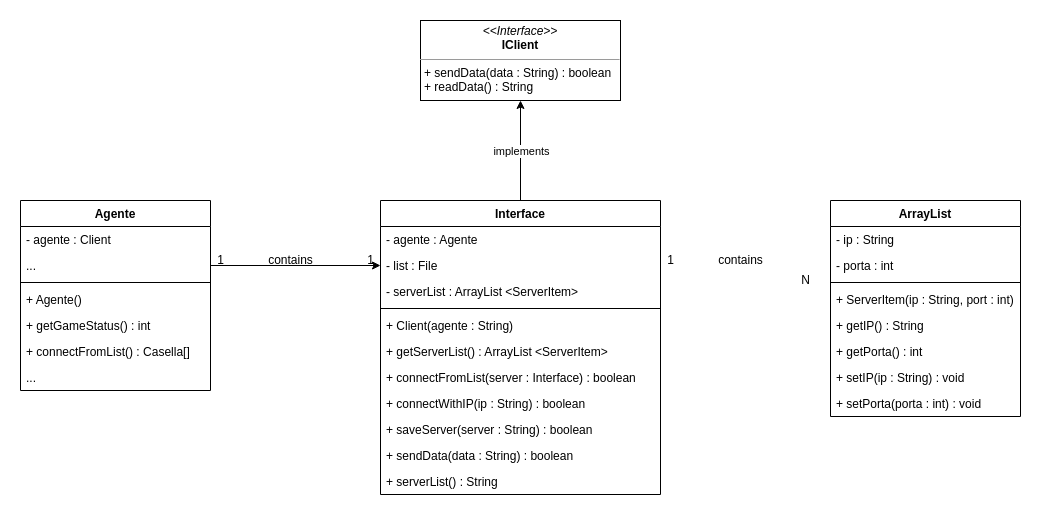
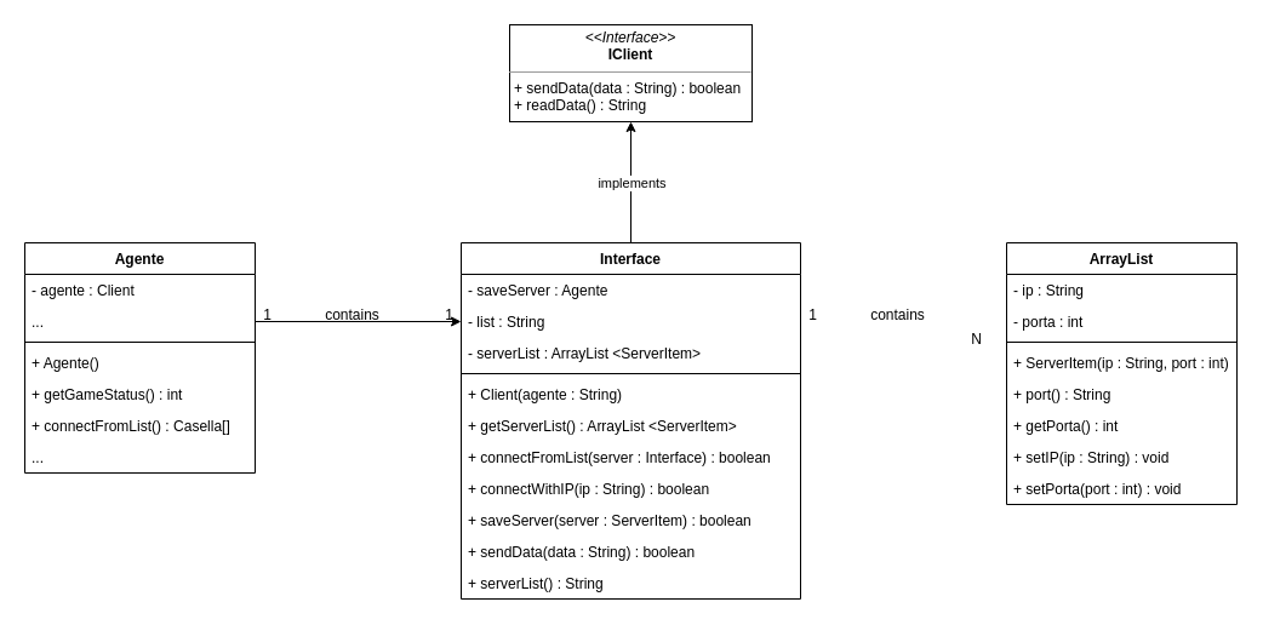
  <mxCell id="0" />
  <mxCell id="1" parent="0" />
  <mxCell id="2" style="edgeStyle=orthogonalEdgeStyle;rounded=0;orthogonalLoop=1;jettySize=auto;html=1;exitX=0.5;exitY=0;exitDx=0;exitDy=0;entryX=0.5;entryY=1;entryDx=0;entryDy=0;" edge="1" parent="1" source="4" target="40"><mxGeometry relative="1" as="geometry" /></mxCell>
  <mxCell id="3" value="implements" style="edgeLabel;html=1;align=center;verticalAlign=middle;resizable=0;points=[];" vertex="1" connectable="0" parent="2"><mxGeometry x="-0.244" y="-2" relative="1" as="geometry"><mxPoint x="-2" y="-12" as="offset" /></mxGeometry></mxCell>
  <mxCell id="4" value="Interface" style="swimlane;fontStyle=1;align=center;verticalAlign=top;childLayout=stackLayout;horizontal=1;startSize=26;horizontalStack=0;resizeParent=1;resizeLast=0;collapsible=1;marginBottom=0;rounded=0;shadow=0;strokeWidth=1;" vertex="1" parent="1"><mxGeometry x="380" y="200" width="280" height="294" as="geometry"><mxRectangle x="230" y="140" width="160" height="26" as="alternateBounds" /></mxGeometry></mxCell>
- <mxCell id="5" value="- agente : Agente" style="text;align=left;verticalAlign=top;spacingLeft=4;spacingRight=4;overflow=hidden;rotatable=0;points=[[0,0.5],[1,0.5]];portConstraint=eastwest;rounded=0;shadow=0;html=0;" vertex="1" parent="4"><mxGeometry y="26" width="280" height="26" as="geometry" /></mxCell>
- <mxCell id="6" value="- list : File" style="text;align=left;verticalAlign=top;spacingLeft=4;spacingRight=4;overflow=hidden;rotatable=0;points=[[0,0.5],[1,0.5]];portConstraint=eastwest;rounded=0;shadow=0;html=0;" vertex="1" parent="4"><mxGeometry y="52" width="280" height="26" as="geometry" /></mxCell>
+ <mxCell id="5" value="- saveServer : Agente" style="text;align=left;verticalAlign=top;spacingLeft=4;spacingRight=4;overflow=hidden;rotatable=0;points=[[0,0.5],[1,0.5]];portConstraint=eastwest;rounded=0;shadow=0;html=0;" vertex="1" parent="4"><mxGeometry y="26" width="280" height="26" as="geometry" /></mxCell>
+ <mxCell id="6" value="- list : String" style="text;align=left;verticalAlign=top;spacingLeft=4;spacingRight=4;overflow=hidden;rotatable=0;points=[[0,0.5],[1,0.5]];portConstraint=eastwest;rounded=0;shadow=0;html=0;" vertex="1" parent="4"><mxGeometry y="52" width="280" height="26" as="geometry" /></mxCell>
  <mxCell id="7" value="- serverList : ArrayList &lt;ServerItem&gt;" style="text;align=left;verticalAlign=top;spacingLeft=4;spacingRight=4;overflow=hidden;rotatable=0;points=[[0,0.5],[1,0.5]];portConstraint=eastwest;rounded=0;shadow=0;html=0;" vertex="1" parent="4"><mxGeometry y="78" width="280" height="26" as="geometry" /></mxCell>
  <mxCell id="8" value="" style="line;html=1;strokeWidth=1;align=left;verticalAlign=middle;spacingTop=-1;spacingLeft=3;spacingRight=3;rotatable=0;labelPosition=right;points=[];portConstraint=eastwest;" vertex="1" parent="4"><mxGeometry y="104" width="280" height="8" as="geometry" /></mxCell>
  <mxCell id="9" value="+ Client(agente : String)" style="text;align=left;verticalAlign=top;spacingLeft=4;spacingRight=4;overflow=hidden;rotatable=0;points=[[0,0.5],[1,0.5]];portConstraint=eastwest;" vertex="1" parent="4"><mxGeometry y="112" width="280" height="26" as="geometry" /></mxCell>
  <mxCell id="10" value="+ getServerList() : ArrayList &lt;ServerItem&gt;" style="text;align=left;verticalAlign=top;spacingLeft=4;spacingRight=4;overflow=hidden;rotatable=0;points=[[0,0.5],[1,0.5]];portConstraint=eastwest;" vertex="1" parent="4"><mxGeometry y="138" width="280" height="26" as="geometry" /></mxCell>
  <mxCell id="11" value="+ connectFromList(server : Interface) : boolean" style="text;align=left;verticalAlign=top;spacingLeft=4;spacingRight=4;overflow=hidden;rotatable=0;points=[[0,0.5],[1,0.5]];portConstraint=eastwest;" vertex="1" parent="4"><mxGeometry y="164" width="280" height="26" as="geometry" /></mxCell>
  <mxCell id="12" value="+ connectWithIP(ip : String) : boolean" style="text;align=left;verticalAlign=top;spacingLeft=4;spacingRight=4;overflow=hidden;rotatable=0;points=[[0,0.5],[1,0.5]];portConstraint=eastwest;" vertex="1" parent="4"><mxGeometry y="190" width="280" height="26" as="geometry" /></mxCell>
- <mxCell id="13" value="+ saveServer(server : String) : boolean" style="text;align=left;verticalAlign=top;spacingLeft=4;spacingRight=4;overflow=hidden;rotatable=0;points=[[0,0.5],[1,0.5]];portConstraint=eastwest;" vertex="1" parent="4"><mxGeometry y="216" width="280" height="26" as="geometry" /></mxCell>
+ <mxCell id="13" value="+ saveServer(server : ServerItem) : boolean" style="text;align=left;verticalAlign=top;spacingLeft=4;spacingRight=4;overflow=hidden;rotatable=0;points=[[0,0.5],[1,0.5]];portConstraint=eastwest;" vertex="1" parent="4"><mxGeometry y="216" width="280" height="26" as="geometry" /></mxCell>
  <mxCell id="14" value="+ sendData(data : String) : boolean" style="text;align=left;verticalAlign=top;spacingLeft=4;spacingRight=4;overflow=hidden;rotatable=0;points=[[0,0.5],[1,0.5]];portConstraint=eastwest;" vertex="1" parent="4"><mxGeometry y="242" width="280" height="26" as="geometry" /></mxCell>
  <mxCell id="15" value="+ serverList() : String" style="text;align=left;verticalAlign=top;spacingLeft=4;spacingRight=4;overflow=hidden;rotatable=0;points=[[0,0.5],[1,0.5]];portConstraint=eastwest;" vertex="1" parent="4"><mxGeometry y="268" width="280" height="26" as="geometry" /></mxCell>
  <mxCell id="16" value="ArrayList" style="swimlane;fontStyle=1;align=center;verticalAlign=top;childLayout=stackLayout;horizontal=1;startSize=26;horizontalStack=0;resizeParent=1;resizeLast=0;collapsible=1;marginBottom=0;rounded=0;shadow=0;strokeWidth=1;" vertex="1" parent="1"><mxGeometry x="830" y="200" width="190" height="216" as="geometry"><mxRectangle x="230" y="140" width="160" height="26" as="alternateBounds" /></mxGeometry></mxCell>
  <mxCell id="17" value="- ip : String" style="text;align=left;verticalAlign=top;spacingLeft=4;spacingRight=4;overflow=hidden;rotatable=0;points=[[0,0.5],[1,0.5]];portConstraint=eastwest;" vertex="1" parent="16"><mxGeometry y="26" width="190" height="26" as="geometry" /></mxCell>
  <mxCell id="18" value="- porta : int" style="text;align=left;verticalAlign=top;spacingLeft=4;spacingRight=4;overflow=hidden;rotatable=0;points=[[0,0.5],[1,0.5]];portConstraint=eastwest;rounded=0;shadow=0;html=0;" vertex="1" parent="16"><mxGeometry y="52" width="190" height="26" as="geometry" /></mxCell>
  <mxCell id="19" value="" style="line;html=1;strokeWidth=1;align=left;verticalAlign=middle;spacingTop=-1;spacingLeft=3;spacingRight=3;rotatable=0;labelPosition=right;points=[];portConstraint=eastwest;" vertex="1" parent="16"><mxGeometry y="78" width="190" height="8" as="geometry" /></mxCell>
  <mxCell id="20" value="+ ServerItem(ip : String, port : int)" style="text;align=left;verticalAlign=top;spacingLeft=4;spacingRight=4;overflow=hidden;rotatable=0;points=[[0,0.5],[1,0.5]];portConstraint=eastwest;" vertex="1" parent="16"><mxGeometry y="86" width="190" height="26" as="geometry" /></mxCell>
- <mxCell id="21" value="+ getIP() : String" style="text;align=left;verticalAlign=top;spacingLeft=4;spacingRight=4;overflow=hidden;rotatable=0;points=[[0,0.5],[1,0.5]];portConstraint=eastwest;" vertex="1" parent="16"><mxGeometry y="112" width="190" height="26" as="geometry" /></mxCell>
+ <mxCell id="21" value="+ port() : String" style="text;align=left;verticalAlign=top;spacingLeft=4;spacingRight=4;overflow=hidden;rotatable=0;points=[[0,0.5],[1,0.5]];portConstraint=eastwest;" vertex="1" parent="16"><mxGeometry y="112" width="190" height="26" as="geometry" /></mxCell>
  <mxCell id="22" value="+ getPorta() : int" style="text;align=left;verticalAlign=top;spacingLeft=4;spacingRight=4;overflow=hidden;rotatable=0;points=[[0,0.5],[1,0.5]];portConstraint=eastwest;" vertex="1" parent="16"><mxGeometry y="138" width="190" height="26" as="geometry" /></mxCell>
  <mxCell id="23" value="+ setIP(ip : String) : void" style="text;align=left;verticalAlign=top;spacingLeft=4;spacingRight=4;overflow=hidden;rotatable=0;points=[[0,0.5],[1,0.5]];portConstraint=eastwest;" vertex="1" parent="16"><mxGeometry y="164" width="190" height="26" as="geometry" /></mxCell>
- <mxCell id="24" value="+ setPorta(porta : int) : void" style="text;align=left;verticalAlign=top;spacingLeft=4;spacingRight=4;overflow=hidden;rotatable=0;points=[[0,0.5],[1,0.5]];portConstraint=eastwest;" vertex="1" parent="16"><mxGeometry y="190" width="190" height="26" as="geometry" /></mxCell>
+ <mxCell id="24" value="+ setPorta(port : int) : void" style="text;align=left;verticalAlign=top;spacingLeft=4;spacingRight=4;overflow=hidden;rotatable=0;points=[[0,0.5],[1,0.5]];portConstraint=eastwest;" vertex="1" parent="16"><mxGeometry y="190" width="190" height="26" as="geometry" /></mxCell>
  <mxCell id="25" value="contains" style="text;html=1;align=center;verticalAlign=middle;resizable=0;points=[];autosize=1;strokeColor=none;fillColor=none;" vertex="1" parent="1"><mxGeometry x="710" y="250" width="60" height="20" as="geometry" /></mxCell>
  <mxCell id="26" value="1" style="text;html=1;align=center;verticalAlign=middle;resizable=0;points=[];autosize=1;strokeColor=none;fillColor=none;" vertex="1" parent="1"><mxGeometry x="660" y="250" width="20" height="20" as="geometry" /></mxCell>
  <mxCell id="27" value="N" style="text;html=1;align=center;verticalAlign=middle;resizable=0;points=[];autosize=1;strokeColor=none;fillColor=none;" vertex="1" parent="1"><mxGeometry x="795" y="270" width="20" height="20" as="geometry" /></mxCell>
  <mxCell id="28" value="Agente" style="swimlane;fontStyle=1;align=center;verticalAlign=top;childLayout=stackLayout;horizontal=1;startSize=26;horizontalStack=0;resizeParent=1;resizeLast=0;collapsible=1;marginBottom=0;rounded=0;shadow=0;strokeWidth=1;" vertex="1" parent="1"><mxGeometry x="20" y="200" width="190" height="190" as="geometry"><mxRectangle x="230" y="140" width="160" height="26" as="alternateBounds" /></mxGeometry></mxCell>
  <mxCell id="29" value="- agente : Client" style="text;align=left;verticalAlign=top;spacingLeft=4;spacingRight=4;overflow=hidden;rotatable=0;points=[[0,0.5],[1,0.5]];portConstraint=eastwest;" vertex="1" parent="28"><mxGeometry y="26" width="190" height="26" as="geometry" /></mxCell>
  <mxCell id="30" value="..." style="text;align=left;verticalAlign=top;spacingLeft=4;spacingRight=4;overflow=hidden;rotatable=0;points=[[0,0.5],[1,0.5]];portConstraint=eastwest;rounded=0;shadow=0;html=0;" vertex="1" parent="28"><mxGeometry y="52" width="190" height="26" as="geometry" /></mxCell>
  <mxCell id="31" value="" style="line;html=1;strokeWidth=1;align=left;verticalAlign=middle;spacingTop=-1;spacingLeft=3;spacingRight=3;rotatable=0;labelPosition=right;points=[];portConstraint=eastwest;" vertex="1" parent="28"><mxGeometry y="78" width="190" height="8" as="geometry" /></mxCell>
  <mxCell id="32" value="+ Agente()" style="text;align=left;verticalAlign=top;spacingLeft=4;spacingRight=4;overflow=hidden;rotatable=0;points=[[0,0.5],[1,0.5]];portConstraint=eastwest;" vertex="1" parent="28"><mxGeometry y="86" width="190" height="26" as="geometry" /></mxCell>
  <mxCell id="33" value="+ getGameStatus() : int" style="text;align=left;verticalAlign=top;spacingLeft=4;spacingRight=4;overflow=hidden;rotatable=0;points=[[0,0.5],[1,0.5]];portConstraint=eastwest;" vertex="1" parent="28"><mxGeometry y="112" width="190" height="26" as="geometry" /></mxCell>
  <mxCell id="34" value="+ connectFromList() : Casella[]" style="text;align=left;verticalAlign=top;spacingLeft=4;spacingRight=4;overflow=hidden;rotatable=0;points=[[0,0.5],[1,0.5]];portConstraint=eastwest;" vertex="1" parent="28"><mxGeometry y="138" width="190" height="26" as="geometry" /></mxCell>
  <mxCell id="35" value="..." style="text;align=left;verticalAlign=top;spacingLeft=4;spacingRight=4;overflow=hidden;rotatable=0;points=[[0,0.5],[1,0.5]];portConstraint=eastwest;" vertex="1" parent="28"><mxGeometry y="164" width="190" height="26" as="geometry" /></mxCell>
  <mxCell id="36" style="edgeStyle=orthogonalEdgeStyle;rounded=0;orthogonalLoop=1;jettySize=auto;html=1;exitX=1;exitY=0.5;exitDx=0;exitDy=0;entryX=0;entryY=0.5;entryDx=0;entryDy=0;" edge="1" parent="1" source="30" target="6"><mxGeometry relative="1" as="geometry" /></mxCell>
  <mxCell id="37" value="contains" style="text;html=1;align=center;verticalAlign=middle;resizable=0;points=[];autosize=1;strokeColor=none;fillColor=none;" vertex="1" parent="1"><mxGeometry x="260" y="250" width="60" height="20" as="geometry" /></mxCell>
  <mxCell id="38" value="1" style="text;html=1;align=center;verticalAlign=middle;resizable=0;points=[];autosize=1;strokeColor=none;fillColor=none;" vertex="1" parent="1"><mxGeometry x="210" y="250" width="20" height="20" as="geometry" /></mxCell>
  <mxCell id="39" value="1" style="text;html=1;align=center;verticalAlign=middle;resizable=0;points=[];autosize=1;strokeColor=none;fillColor=none;" vertex="1" parent="1"><mxGeometry x="360" y="250" width="20" height="20" as="geometry" /></mxCell>
  <mxCell id="40" value="&lt;p style=&quot;margin:0px;margin-top:4px;text-align:center;&quot;&gt;&lt;i&gt;&amp;lt;&amp;lt;Interface&amp;gt;&amp;gt;&lt;/i&gt;&lt;br&gt;&lt;b&gt;IClient&lt;/b&gt;&lt;/p&gt;&lt;hr size=&quot;1&quot;&gt;&lt;p style=&quot;margin:0px;margin-left:4px;&quot;&gt;&lt;/p&gt;&lt;p style=&quot;margin:0px;margin-left:4px;&quot;&gt;+ sendData(data : String) : boolean&lt;/p&gt;&lt;p style=&quot;margin:0px;margin-left:4px;&quot;&gt;+ readData() : String&lt;/p&gt;" style="verticalAlign=top;align=left;overflow=fill;fontSize=12;fontFamily=Helvetica;html=1;" vertex="1" parent="1"><mxGeometry x="420" y="20" width="200" height="80" as="geometry" /></mxCell>
